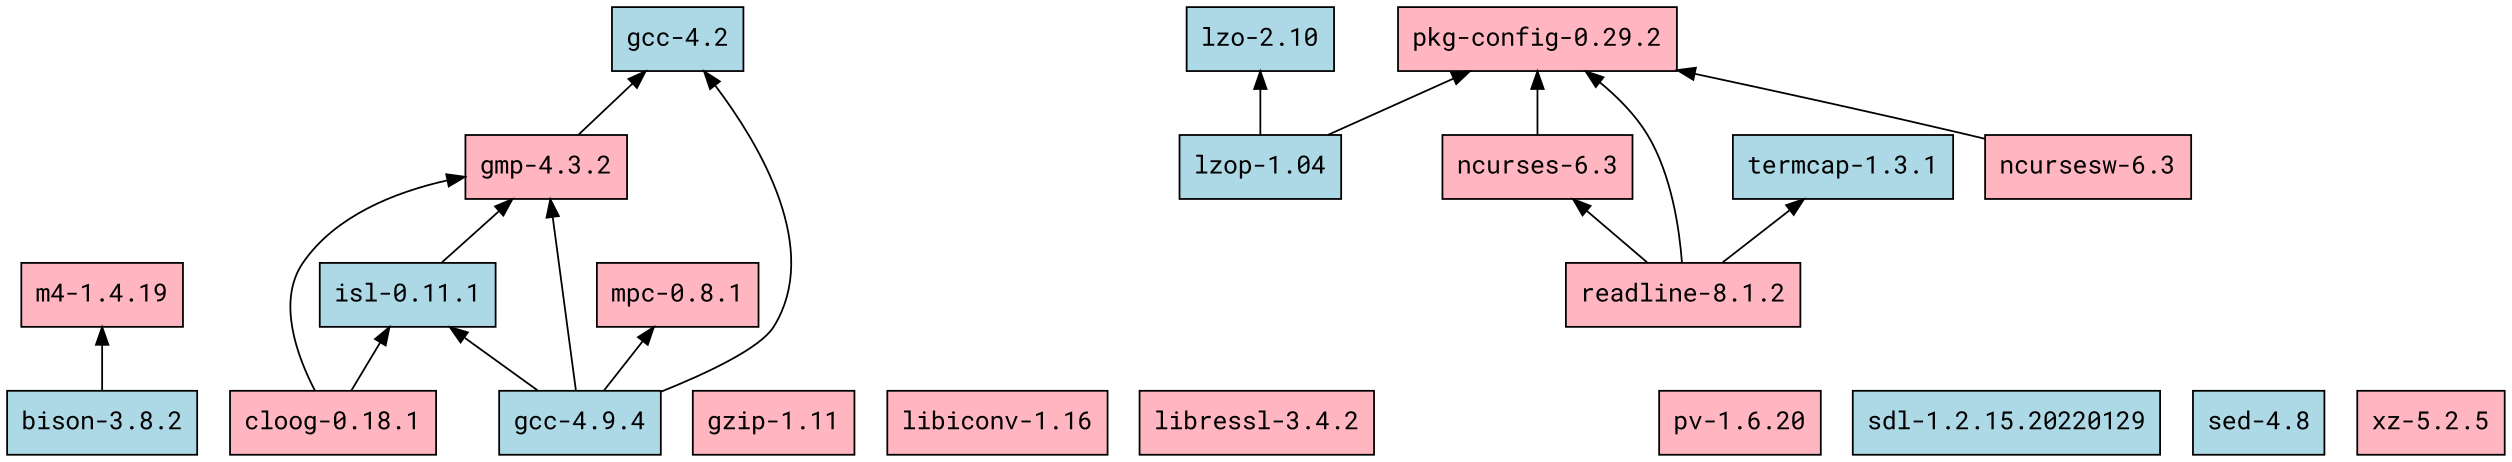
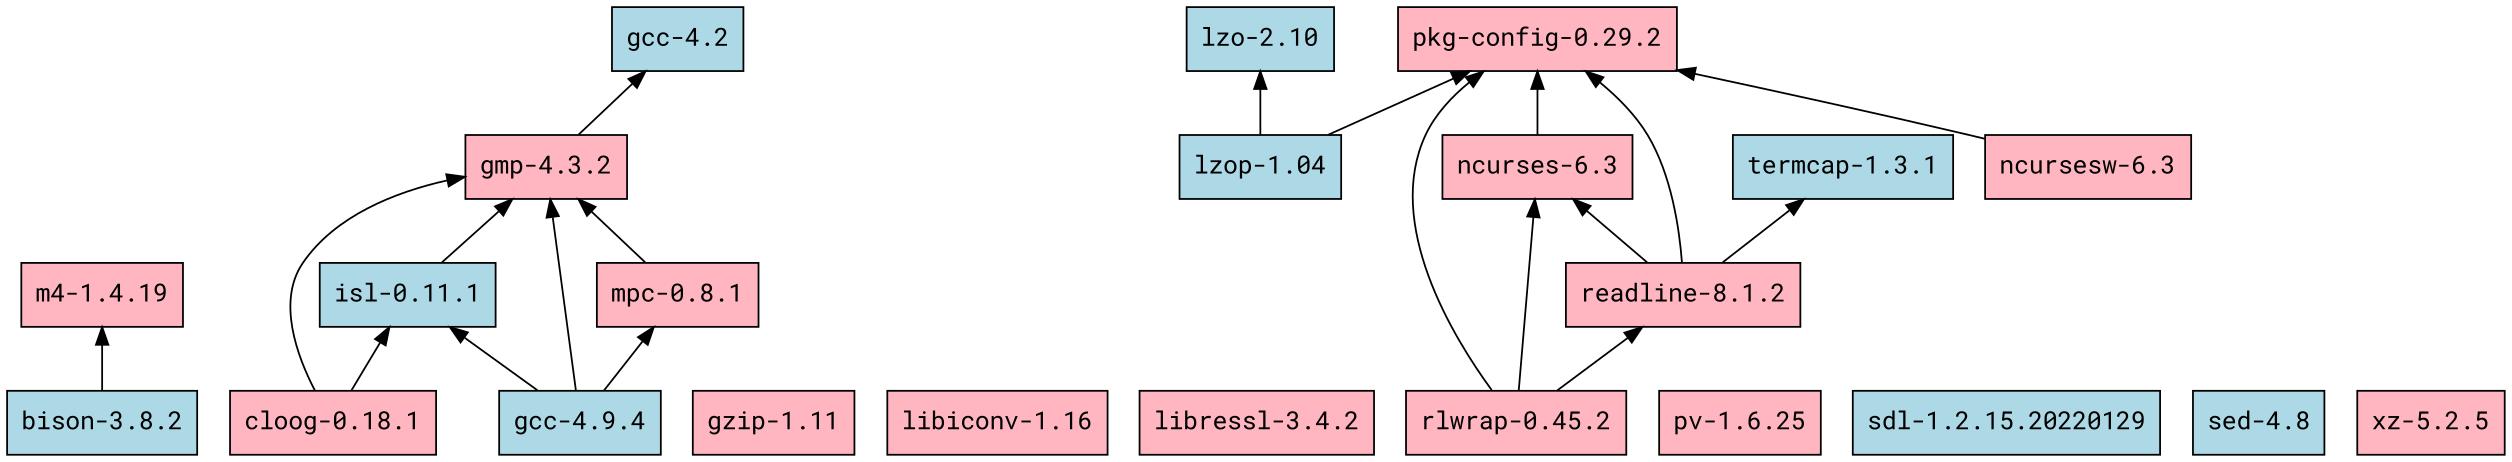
  digraph {
    fontname="Roboto Mono"
    rankdir=BT
    node [fillcolor=lightpink fontname="Roboto Mono" shape=box style=filled]
    edge [fontname="Roboto Mono"]
    "bison-3.8.2" [fillcolor=lightblue]
    "m4-1.4.19"
    "cloog-0.18.1"
    "gmp-4.3.2"
    "isl-0.11.1" [fillcolor=lightblue]
    "gcc-4.2" [fillcolor=lightblue]
    "gcc-4.9.4" [fillcolor=lightblue]
    "mpc-0.8.1"
    "gzip-1.11"
    "libiconv-1.16"
    "libressl-3.4.2"
    "lzop-1.04" [fillcolor=lightblue]
    "lzo-2.10" [fillcolor=lightblue]
    "pkg-config-0.29.2"
    "ncurses-6.3"
    "ncursesw-6.3"
-   "pv-1.6.20"
+   "pv-1.6.20" [label="pv-1.6.25"]
    "readline-8.1.2"
    "termcap-1.3.1" [fillcolor=lightblue]
+   "rlwrap-0.45.2"
    "sdl-1.2.15.20220129" [fillcolor=lightblue]
    "sed-4.8" [fillcolor=lightblue]
    "xz-5.2.5"
    "bison-3.8.2" -> "m4-1.4.19"
    "cloog-0.18.1" -> "gmp-4.3.2"
    "cloog-0.18.1" -> "isl-0.11.1"
    "gmp-4.3.2" -> "gcc-4.2"
    "isl-0.11.1" -> "gmp-4.3.2"
    "gcc-4.9.4" -> "gmp-4.3.2"
    "gcc-4.9.4" -> "isl-0.11.1"
-   "gcc-4.9.4" -> "gcc-4.2"
    "gcc-4.9.4" -> "mpc-0.8.1"
+   "mpc-0.8.1" -> "gmp-4.3.2"
    "lzop-1.04" -> "lzo-2.10"
    "lzop-1.04" -> "pkg-config-0.29.2"
    "ncurses-6.3" -> "pkg-config-0.29.2"
    "ncursesw-6.3" -> "pkg-config-0.29.2"
    "readline-8.1.2" -> "pkg-config-0.29.2"
    "readline-8.1.2" -> "ncurses-6.3"
    "readline-8.1.2" -> "termcap-1.3.1"
+   "rlwrap-0.45.2" -> "pkg-config-0.29.2"
+   "rlwrap-0.45.2" -> "ncurses-6.3"
+   "rlwrap-0.45.2" -> "readline-8.1.2"
  }
